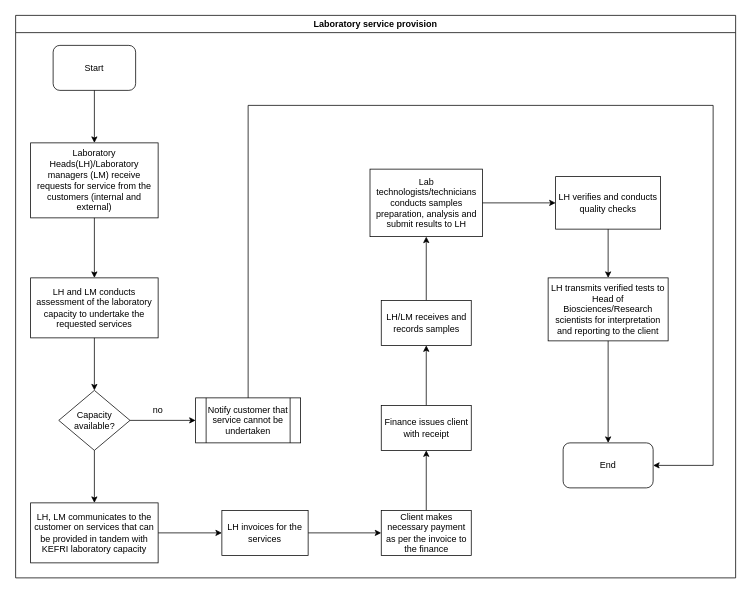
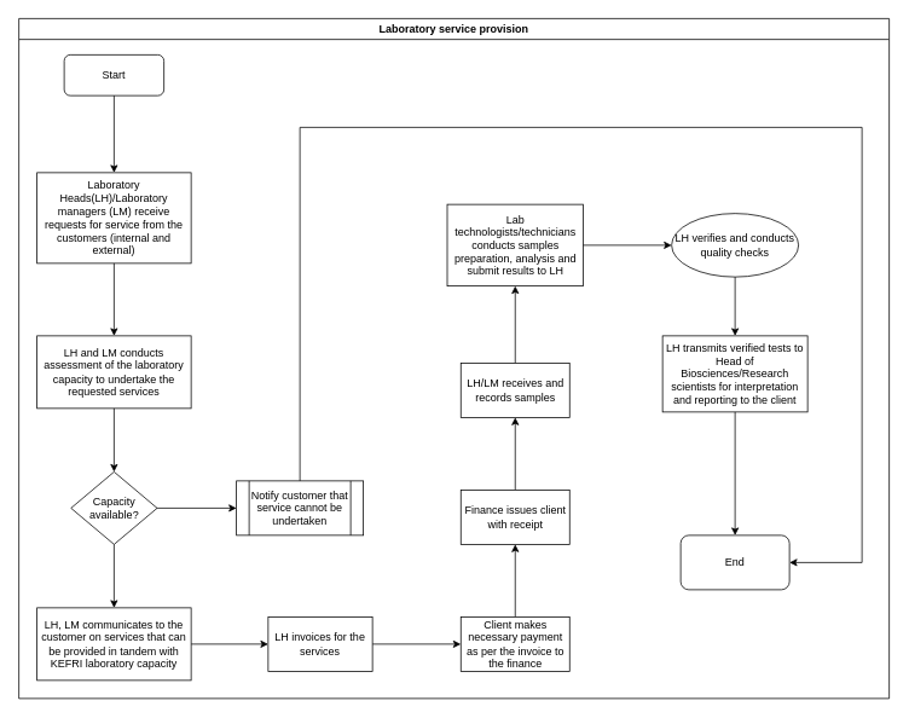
  <mxCell id="0" />
  <mxCell id="1" parent="0" />
  <mxCell id="2" value="Laboratory service provision" style="swimlane;" vertex="1" parent="1"><mxGeometry x="20" y="20" width="960" height="750" as="geometry" /></mxCell>
- <mxCell id="3" value="Start" style="rounded=1;whiteSpace=wrap;html=1;" vertex="1" parent="2"><mxGeometry x="50" y="40" width="110" height="60" as="geometry" /></mxCell>
+ <mxCell id="3" value="Start" style="rounded=1;whiteSpace=wrap;html=1;" vertex="1" parent="2"><mxGeometry x="50" y="40" width="110" height="45" as="geometry" /></mxCell>
  <mxCell id="4" value="Laboratory Heads(LH)/Laboratory managers (LM) receive requests for service from the customers (internal and external)" style="rounded=0;whiteSpace=wrap;html=1;" vertex="1" parent="2"><mxGeometry x="20" y="170" width="170" height="100" as="geometry" /></mxCell>
  <mxCell id="5" value="" style="edgeStyle=orthogonalEdgeStyle;rounded=0;orthogonalLoop=1;jettySize=auto;html=1;" edge="1" parent="2" source="3" target="4"><mxGeometry relative="1" as="geometry"><mxPoint x="105" y="180" as="targetPoint" /></mxGeometry></mxCell>
  <mxCell id="6" value="LH and LM conducts assessment of the laboratory capacity to undertake the requested services" style="whiteSpace=wrap;html=1;rounded=0;" vertex="1" parent="2"><mxGeometry x="20" y="350" width="170" height="80" as="geometry" /></mxCell>
  <mxCell id="7" value="" style="edgeStyle=orthogonalEdgeStyle;rounded=0;orthogonalLoop=1;jettySize=auto;html=1;" edge="1" parent="2" source="4" target="6"><mxGeometry relative="1" as="geometry" /></mxCell>
  <mxCell id="8" value="&lt;div&gt;Capacity&lt;/div&gt;&lt;div&gt;available?&lt;br&gt;&lt;/div&gt;" style="rhombus;whiteSpace=wrap;html=1;rounded=0;" vertex="1" parent="2"><mxGeometry x="57.5" y="500" width="95" height="80" as="geometry" /></mxCell>
  <mxCell id="9" value="" style="edgeStyle=orthogonalEdgeStyle;rounded=0;orthogonalLoop=1;jettySize=auto;html=1;" edge="1" parent="2" source="6" target="8"><mxGeometry relative="1" as="geometry" /></mxCell>
  <mxCell id="10" value="Notify customer that service cannot be undertaken" style="shape=process;whiteSpace=wrap;html=1;backgroundOutline=1;" vertex="1" parent="2"><mxGeometry x="240" y="510" width="140" height="60" as="geometry" /></mxCell>
  <mxCell id="11" value="" style="edgeStyle=orthogonalEdgeStyle;rounded=0;orthogonalLoop=1;jettySize=auto;html=1;" edge="1" parent="2" source="8" target="10"><mxGeometry relative="1" as="geometry"><mxPoint x="220" y="540" as="targetPoint" /></mxGeometry></mxCell>
  <mxCell id="12" value="Lab technologists/technicians conducts samples preparation, analysis and submit results to LH" style="whiteSpace=wrap;html=1;rounded=0;" vertex="1" parent="2"><mxGeometry x="472.5" y="205" width="150" height="90" as="geometry" /></mxCell>
- <mxCell id="13" value="LH verifies and conducts quality checks" style="whiteSpace=wrap;html=1;rounded=0;" vertex="1" parent="2"><mxGeometry x="720" y="215" width="140" height="70" as="geometry" /></mxCell>
+ <mxCell id="13" value="LH verifies and conducts quality checks" style="ellipse;whiteSpace=wrap;html=1;" vertex="1" parent="2"><mxGeometry x="720" y="215" width="140" height="70" as="geometry" /></mxCell>
  <mxCell id="14" value="" style="edgeStyle=orthogonalEdgeStyle;rounded=0;orthogonalLoop=1;jettySize=auto;html=1;" edge="1" parent="2" source="12" target="13"><mxGeometry relative="1" as="geometry" /></mxCell>
  <mxCell id="15" value="LH transmits verified tests to Head of Biosciences/Research scientists for interpretation and reporting to the client" style="whiteSpace=wrap;html=1;rounded=0;" vertex="1" parent="2"><mxGeometry x="710" y="350" width="160" height="84" as="geometry" /></mxCell>
  <mxCell id="16" value="" style="edgeStyle=orthogonalEdgeStyle;rounded=0;orthogonalLoop=1;jettySize=auto;html=1;" edge="1" parent="2" source="13" target="15"><mxGeometry relative="1" as="geometry" /></mxCell>
  <mxCell id="17" value="End" style="rounded=1;whiteSpace=wrap;html=1;" vertex="1" parent="2"><mxGeometry x="730" y="570" width="120" height="60" as="geometry" /></mxCell>
  <mxCell id="18" value="" style="edgeStyle=orthogonalEdgeStyle;rounded=0;orthogonalLoop=1;jettySize=auto;html=1;entryX=0.5;entryY=0;entryDx=0;entryDy=0;" edge="1" parent="2" source="15" target="17"><mxGeometry relative="1" as="geometry"><mxPoint x="790" y="516" as="targetPoint" /></mxGeometry></mxCell>
- <mxCell id="19" value="no" style="text;html=1;strokeColor=none;fillColor=none;align=center;verticalAlign=middle;whiteSpace=wrap;rounded=0;" vertex="1" parent="2"><mxGeometry x="170" y="516" width="40" height="20" as="geometry" /></mxCell>
  <mxCell id="20" value="" style="edgeStyle=orthogonalEdgeStyle;rounded=0;orthogonalLoop=1;jettySize=auto;html=1;entryX=1;entryY=0.5;entryDx=0;entryDy=0;" edge="1" parent="2" source="10" target="17"><mxGeometry relative="1" as="geometry"><mxPoint x="310" y="430" as="targetPoint" /><Array as="points"><mxPoint x="310" y="120" /><mxPoint x="930" y="120" /><mxPoint x="930" y="600" /></Array></mxGeometry></mxCell>
  <mxCell id="21" value="" style="edgeStyle=orthogonalEdgeStyle;rounded=0;orthogonalLoop=1;jettySize=auto;html=1;" edge="1" parent="1" source="22" target="25"><mxGeometry relative="1" as="geometry" /></mxCell>
  <mxCell id="22" value="LH, LM communicates to the customer on services that can be provided in tandem with KEFRI laboratory capacity" style="whiteSpace=wrap;html=1;rounded=0;" vertex="1" parent="1"><mxGeometry x="40" y="670" width="170" height="80" as="geometry" /></mxCell>
  <mxCell id="23" value="" style="edgeStyle=orthogonalEdgeStyle;rounded=0;orthogonalLoop=1;jettySize=auto;html=1;" edge="1" parent="1" source="8" target="22"><mxGeometry relative="1" as="geometry" /></mxCell>
  <mxCell id="24" value="" style="edgeStyle=orthogonalEdgeStyle;rounded=0;orthogonalLoop=1;jettySize=auto;html=1;" edge="1" parent="1" source="25" target="27"><mxGeometry relative="1" as="geometry" /></mxCell>
  <mxCell id="25" value="LH invoices for the services" style="whiteSpace=wrap;html=1;rounded=0;" vertex="1" parent="1"><mxGeometry x="295" y="680" width="115" height="60" as="geometry" /></mxCell>
  <mxCell id="26" value="" style="edgeStyle=orthogonalEdgeStyle;rounded=0;orthogonalLoop=1;jettySize=auto;html=1;" edge="1" parent="1" source="27" target="29"><mxGeometry relative="1" as="geometry" /></mxCell>
  <mxCell id="27" value="Client makes necessary payment as per the invoice to the finance" style="whiteSpace=wrap;html=1;rounded=0;" vertex="1" parent="1"><mxGeometry x="507.5" y="680" width="120" height="60" as="geometry" /></mxCell>
  <mxCell id="28" value="" style="edgeStyle=orthogonalEdgeStyle;rounded=0;orthogonalLoop=1;jettySize=auto;html=1;" edge="1" parent="1" source="29" target="31"><mxGeometry relative="1" as="geometry" /></mxCell>
  <mxCell id="29" value="Finance issues client with receipt" style="whiteSpace=wrap;html=1;rounded=0;" vertex="1" parent="1"><mxGeometry x="507.5" y="540" width="120" height="60" as="geometry" /></mxCell>
  <mxCell id="30" value="" style="edgeStyle=orthogonalEdgeStyle;rounded=0;orthogonalLoop=1;jettySize=auto;html=1;" edge="1" parent="1" source="31" target="12"><mxGeometry relative="1" as="geometry" /></mxCell>
  <mxCell id="31" value="LH/LM receives and records samples" style="whiteSpace=wrap;html=1;rounded=0;" vertex="1" parent="1"><mxGeometry x="507.5" y="400" width="120" height="60" as="geometry" /></mxCell>
